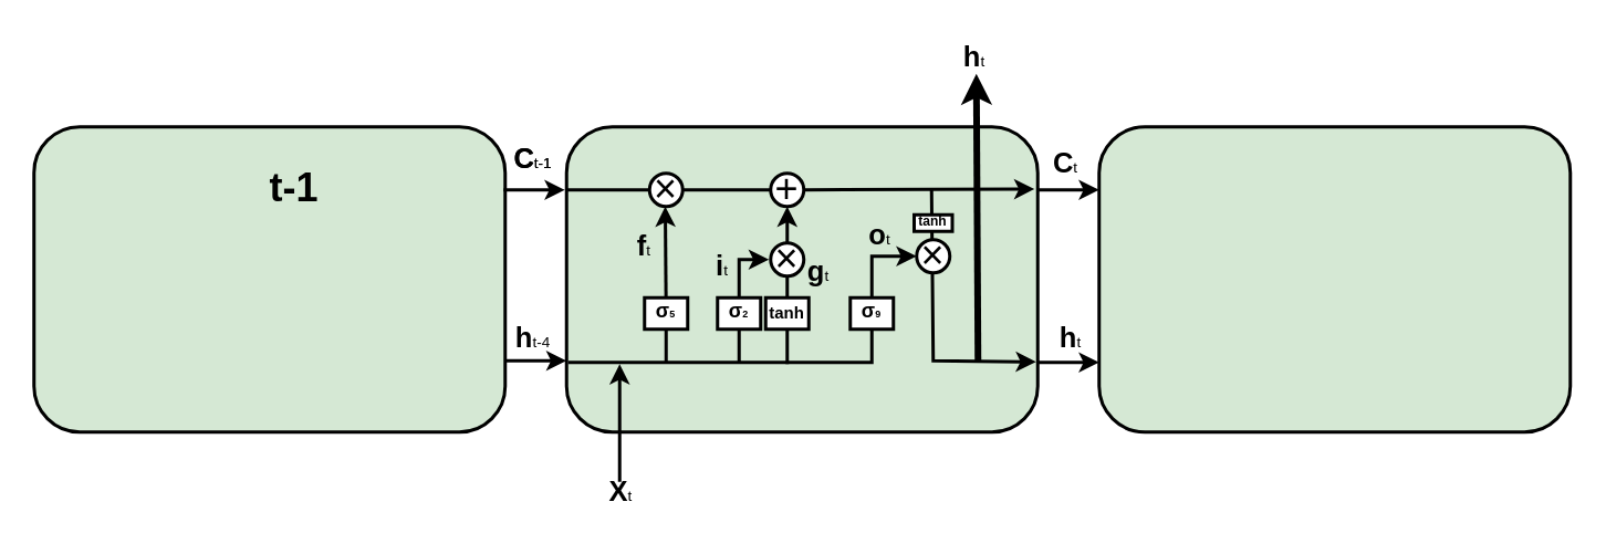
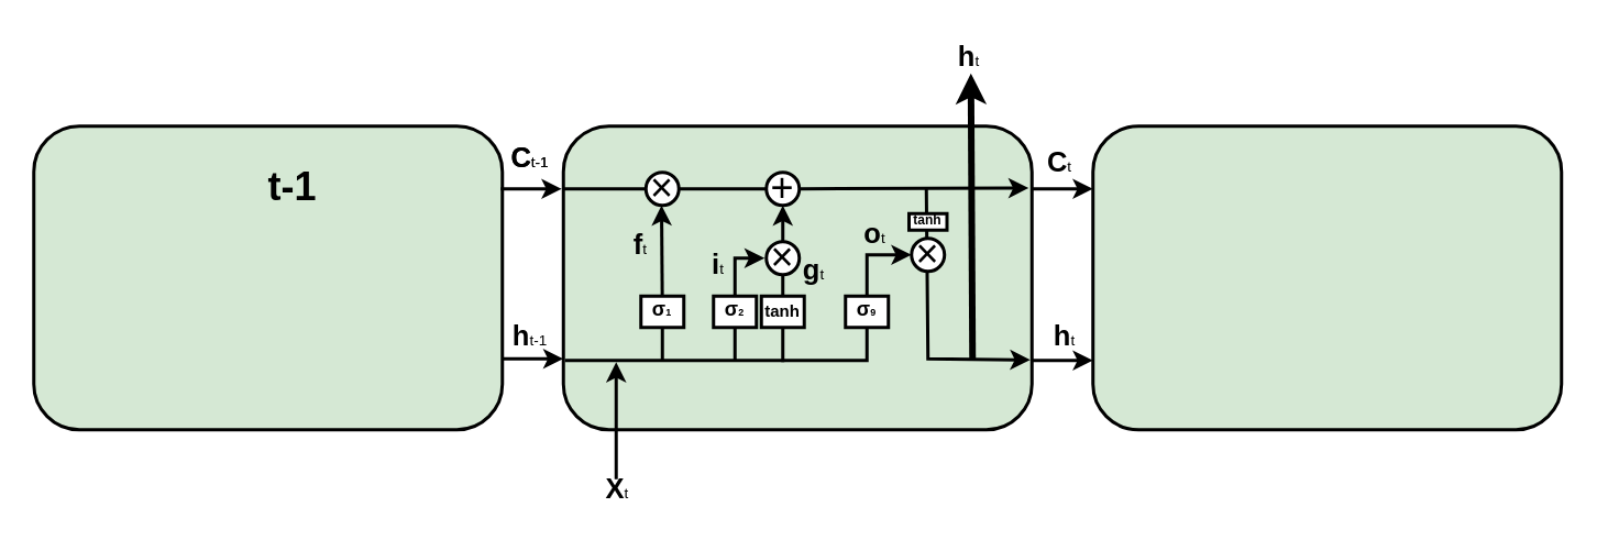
  <mxCell id="0" />
  <mxCell id="1" parent="0" />
  <mxCell id="2" value="" style="rounded=1;whiteSpace=wrap;html=1;hachureGap=4;fillColor=#d5e8d4;strokeColor=#000000;strokeWidth=2;" parent="1" vertex="1"><mxGeometry x="341" y="76" width="284" height="184" as="geometry" /></mxCell>
  <mxCell id="3" value="" style="rounded=1;whiteSpace=wrap;html=1;hachureGap=4;fillColor=#d5e8d4;strokeColor=#000000;strokeWidth=2;" parent="1" vertex="1"><mxGeometry x="20" y="76" width="284" height="184" as="geometry" /></mxCell>
  <mxCell id="4" value="" style="rounded=1;whiteSpace=wrap;html=1;hachureGap=4;fillColor=#d5e8d4;strokeColor=#000000;strokeWidth=2;" parent="1" vertex="1"><mxGeometry x="662" y="76" width="284" height="184" as="geometry" /></mxCell>
  <mxCell id="5" value="" style="endArrow=classic;html=1;rounded=0;strokeWidth=2;" parent="1" edge="1"><mxGeometry width="50" height="50" relative="1" as="geometry"><mxPoint x="303" y="114" as="sourcePoint" /><mxPoint x="340" y="114" as="targetPoint" /></mxGeometry></mxCell>
  <mxCell id="6" value="" style="endArrow=classic;html=1;rounded=0;strokeWidth=2;entryX=0.743;entryY=0.967;entryDx=0;entryDy=0;entryPerimeter=0;" parent="1" target="13" edge="1"><mxGeometry width="50" height="50" relative="1" as="geometry"><mxPoint x="625" y="218" as="sourcePoint" /><mxPoint x="662" y="217" as="targetPoint" /></mxGeometry></mxCell>
  <mxCell id="7" value="&lt;b&gt;C&lt;/b&gt;&lt;font style=&quot;font-size: 9px&quot;&gt;t-1&lt;/font&gt;" style="text;html=1;strokeColor=none;fillColor=none;align=center;verticalAlign=middle;whiteSpace=wrap;rounded=0;fontSize=17;" parent="1" vertex="1"><mxGeometry x="286" y="81" width="70" height="30" as="geometry" /></mxCell>
  <mxCell id="8" value="" style="endArrow=classic;html=1;rounded=0;strokeWidth=2;" parent="1" edge="1"><mxGeometry width="50" height="50" relative="1" as="geometry"><mxPoint x="304" y="217" as="sourcePoint" /><mxPoint x="341" y="217" as="targetPoint" /></mxGeometry></mxCell>
- <mxCell id="9" value="&lt;b&gt;h&lt;/b&gt;&lt;font style=&quot;font-size: 9px&quot;&gt;t-4&lt;/font&gt;" style="text;html=1;strokeColor=none;fillColor=none;align=center;verticalAlign=middle;whiteSpace=wrap;rounded=0;fontSize=17;" parent="1" vertex="1"><mxGeometry x="286" y="189" width="70" height="30" as="geometry" /></mxCell>
+ <mxCell id="9" value="&lt;b&gt;h&lt;/b&gt;&lt;font style=&quot;font-size: 9px&quot;&gt;t-1&lt;/font&gt;" style="text;html=1;strokeColor=none;fillColor=none;align=center;verticalAlign=middle;whiteSpace=wrap;rounded=0;fontSize=17;" parent="1" vertex="1"><mxGeometry x="286" y="189" width="70" height="30" as="geometry" /></mxCell>
  <mxCell id="10" value="&lt;b&gt;C&lt;/b&gt;&lt;font style=&quot;font-size: 9px&quot;&gt;t&lt;/font&gt;" style="text;html=1;strokeColor=none;fillColor=none;align=center;verticalAlign=middle;whiteSpace=wrap;rounded=0;fontSize=17;" parent="1" vertex="1"><mxGeometry x="607" y="84" width="70" height="30" as="geometry" /></mxCell>
  <mxCell id="11" value="&lt;b&gt;C&lt;/b&gt;&lt;font style=&quot;font-size: 9px&quot;&gt;t-1&lt;/font&gt;" style="text;html=1;strokeColor=none;fillColor=none;align=center;verticalAlign=middle;whiteSpace=wrap;rounded=0;fontSize=17;" parent="1" vertex="1"><mxGeometry x="286" y="81" width="70" height="30" as="geometry" /></mxCell>
  <mxCell id="12" value="" style="endArrow=classic;html=1;rounded=0;strokeWidth=2;" parent="1" edge="1"><mxGeometry width="50" height="50" relative="1" as="geometry"><mxPoint x="625" y="114" as="sourcePoint" /><mxPoint x="662" y="114" as="targetPoint" /></mxGeometry></mxCell>
  <mxCell id="13" value="&lt;b&gt;h&lt;/b&gt;&lt;font style=&quot;font-size: 9px&quot;&gt;t&lt;/font&gt;" style="text;html=1;strokeColor=none;fillColor=none;align=center;verticalAlign=middle;whiteSpace=wrap;rounded=0;fontSize=17;" parent="1" vertex="1"><mxGeometry x="610" y="189" width="70" height="30" as="geometry" /></mxCell>
  <mxCell id="14" value="&lt;font size=&quot;1&quot;&gt;&lt;b style=&quot;font-size: 24px&quot;&gt;t-1&lt;/b&gt;&lt;/font&gt;" style="text;html=1;strokeColor=none;fillColor=none;align=center;verticalAlign=middle;whiteSpace=wrap;rounded=0;fontSize=9;" parent="1" vertex="1"><mxGeometry x="147" y="98" width="60" height="30" as="geometry" /></mxCell>
  <mxCell id="15" value="" style="endArrow=classic;html=1;rounded=0;fontSize=24;strokeWidth=2;startArrow=none;" parent="1" source="19" edge="1"><mxGeometry width="50" height="50" relative="1" as="geometry"><mxPoint x="343" y="113.5" as="sourcePoint" /><mxPoint x="623" y="113.5" as="targetPoint" /></mxGeometry></mxCell>
  <mxCell id="16" value="" style="endArrow=classic;html=1;rounded=0;fontSize=24;strokeWidth=2;startArrow=none;" parent="1" source="17" edge="1"><mxGeometry width="50" height="50" relative="1" as="geometry"><mxPoint x="401" y="216" as="sourcePoint" /><mxPoint x="400.5" y="124" as="targetPoint" /></mxGeometry></mxCell>
  <mxCell id="17" value="" style="rounded=0;whiteSpace=wrap;html=1;fontSize=24;strokeColor=#000000;strokeWidth=2;" parent="1" vertex="1"><mxGeometry x="388" y="179" width="26" height="19" as="geometry" /></mxCell>
  <mxCell id="18" value="" style="endArrow=none;html=1;rounded=0;fontSize=24;strokeWidth=2;" parent="1" target="17" edge="1"><mxGeometry width="50" height="50" relative="1" as="geometry"><mxPoint x="401" y="218" as="sourcePoint" /><mxPoint x="400.5" y="124" as="targetPoint" /></mxGeometry></mxCell>
  <mxCell id="19" value="" style="ellipse;whiteSpace=wrap;html=1;aspect=fixed;fontSize=24;strokeColor=#000000;strokeWidth=2;" parent="1" vertex="1"><mxGeometry x="464" y="104" width="20" height="20" as="geometry" /></mxCell>
  <mxCell id="20" value="" style="endArrow=none;html=1;rounded=0;fontSize=24;strokeWidth=2;" parent="1" target="19" edge="1"><mxGeometry width="50" height="50" relative="1" as="geometry"><mxPoint x="341" y="114" as="sourcePoint" /><mxPoint x="623" y="113.5" as="targetPoint" /></mxGeometry></mxCell>
  <mxCell id="21" value="" style="endArrow=classic;html=1;rounded=0;fontSize=24;strokeWidth=2;entryX=0;entryY=0.5;entryDx=0;entryDy=0;" parent="1" edge="1"><mxGeometry width="50" height="50" relative="1" as="geometry"><mxPoint x="445" y="218" as="sourcePoint" /><mxPoint x="463" y="156" as="targetPoint" /><Array as="points"><mxPoint x="445" y="156" /></Array></mxGeometry></mxCell>
  <mxCell id="22" value="" style="ellipse;whiteSpace=wrap;html=1;aspect=fixed;fontSize=24;strokeColor=#000000;strokeWidth=2;" parent="1" vertex="1"><mxGeometry x="391" y="104" width="20" height="20" as="geometry" /></mxCell>
  <mxCell id="23" value="" style="endArrow=classic;html=1;rounded=0;fontSize=24;strokeWidth=2;entryX=0;entryY=0.5;entryDx=0;entryDy=0;" parent="1" target="34" edge="1"><mxGeometry width="50" height="50" relative="1" as="geometry"><mxPoint x="342" y="218" as="sourcePoint" /><mxPoint x="444" y="201" as="targetPoint" /><Array as="points"><mxPoint x="525" y="218" /><mxPoint x="525" y="154" /></Array></mxGeometry></mxCell>
  <mxCell id="24" value="" style="endArrow=classic;html=1;rounded=0;fontSize=24;strokeWidth=2;entryX=0.2;entryY=0.956;entryDx=0;entryDy=0;entryPerimeter=0;" parent="1" target="13" edge="1"><mxGeometry width="50" height="50" relative="1" as="geometry"><mxPoint x="561" y="114" as="sourcePoint" /><mxPoint x="609" y="194" as="targetPoint" /><Array as="points"><mxPoint x="562" y="217" /></Array></mxGeometry></mxCell>
  <mxCell id="25" value="" style="endArrow=classic;html=1;rounded=0;fontSize=24;strokeWidth=4;strokeColor=#000000;" parent="1" edge="1"><mxGeometry width="50" height="50" relative="1" as="geometry"><mxPoint x="589" y="217" as="sourcePoint" /><mxPoint x="588" y="44" as="targetPoint" /></mxGeometry></mxCell>
  <mxCell id="26" value="&lt;b&gt;h&lt;/b&gt;&lt;font style=&quot;font-size: 9px&quot;&gt;t&lt;/font&gt;" style="text;html=1;strokeColor=none;fillColor=none;align=center;verticalAlign=middle;whiteSpace=wrap;rounded=0;fontSize=17;" parent="1" vertex="1"><mxGeometry x="552" y="20" width="70" height="30" as="geometry" /></mxCell>
  <mxCell id="27" value="" style="endArrow=classic;html=1;rounded=0;fontSize=24;strokeColor=#000000;strokeWidth=2;" parent="1" edge="1"><mxGeometry width="50" height="50" relative="1" as="geometry"><mxPoint x="373" y="290" as="sourcePoint" /><mxPoint x="373" y="219" as="targetPoint" /></mxGeometry></mxCell>
  <mxCell id="28" value="" style="rounded=0;whiteSpace=wrap;html=1;fontSize=24;strokeColor=#000000;strokeWidth=2;" parent="1" vertex="1"><mxGeometry x="432" y="179" width="26" height="19" as="geometry" /></mxCell>
  <mxCell id="29" value="" style="endArrow=classic;html=1;rounded=0;fontSize=24;strokeWidth=2;entryX=0.5;entryY=1;entryDx=0;entryDy=0;" parent="1" target="19" edge="1"><mxGeometry width="50" height="50" relative="1" as="geometry"><mxPoint x="474" y="219" as="sourcePoint" /><mxPoint x="504" y="129" as="targetPoint" /></mxGeometry></mxCell>
  <mxCell id="30" value="" style="ellipse;whiteSpace=wrap;html=1;aspect=fixed;fontSize=24;strokeColor=#000000;strokeWidth=2;" parent="1" vertex="1"><mxGeometry x="464" y="146" width="20" height="20" as="geometry" /></mxCell>
  <mxCell id="31" value="" style="rounded=0;whiteSpace=wrap;html=1;fontSize=24;strokeColor=#000000;strokeWidth=2;" parent="1" vertex="1"><mxGeometry x="461" y="179" width="26" height="19" as="geometry" /></mxCell>
  <mxCell id="32" value="" style="rounded=0;whiteSpace=wrap;html=1;fontSize=24;strokeColor=#000000;strokeWidth=2;" parent="1" vertex="1"><mxGeometry x="512" y="179" width="26" height="19" as="geometry" /></mxCell>
  <mxCell id="33" value="" style="rounded=0;whiteSpace=wrap;html=1;fontSize=24;strokeColor=#000000;strokeWidth=2;" parent="1" vertex="1"><mxGeometry x="550.5" y="129" width="23" height="10" as="geometry" /></mxCell>
  <mxCell id="34" value="" style="ellipse;whiteSpace=wrap;html=1;aspect=fixed;fontSize=24;strokeColor=#000000;strokeWidth=2;" parent="1" vertex="1"><mxGeometry x="552" y="144" width="20" height="20" as="geometry" /></mxCell>
  <mxCell id="35" value="×" style="text;html=1;strokeColor=none;fillColor=none;align=center;verticalAlign=middle;whiteSpace=wrap;rounded=0;fontSize=24;" parent="1" vertex="1"><mxGeometry x="371" y="99" width="60" height="30" as="geometry" /></mxCell>
  <mxCell id="36" value="+" style="text;html=1;strokeColor=none;fillColor=none;align=center;verticalAlign=middle;whiteSpace=wrap;rounded=0;fontSize=24;" parent="1" vertex="1"><mxGeometry x="444" y="99" width="60" height="30" as="geometry" /></mxCell>
  <mxCell id="37" value="×" style="text;html=1;strokeColor=none;fillColor=none;align=center;verticalAlign=middle;whiteSpace=wrap;rounded=0;fontSize=24;" parent="1" vertex="1"><mxGeometry x="532" y="139" width="60" height="30" as="geometry" /></mxCell>
  <mxCell id="38" value="×" style="text;html=1;strokeColor=none;fillColor=none;align=center;verticalAlign=middle;whiteSpace=wrap;rounded=0;fontSize=24;" parent="1" vertex="1"><mxGeometry x="444" y="141" width="60" height="30" as="geometry" /></mxCell>
  <mxCell id="39" value="&lt;b&gt;&lt;font style=&quot;font-size: 8px&quot;&gt;tanh&lt;/font&gt;&lt;/b&gt;" style="text;html=1;strokeColor=none;fillColor=none;align=center;verticalAlign=middle;whiteSpace=wrap;rounded=0;fontSize=24;" parent="1" vertex="1"><mxGeometry x="532" y="113" width="60" height="30" as="geometry" /></mxCell>
  <mxCell id="40" value="&lt;font style=&quot;font-size: 10px&quot;&gt;&lt;b&gt;tanh&lt;/b&gt;&lt;/font&gt;" style="text;html=1;strokeColor=none;fillColor=none;align=center;verticalAlign=middle;whiteSpace=wrap;rounded=0;fontSize=8;" parent="1" vertex="1"><mxGeometry x="444" y="174" width="60" height="28" as="geometry" /></mxCell>
- <mxCell id="41" value="&lt;font style=&quot;font-size: 12px&quot;&gt;&lt;b&gt;σ&lt;font style=&quot;font-size: 6px&quot;&gt;5&lt;/font&gt;&lt;/b&gt;&lt;/font&gt;" style="text;html=1;strokeColor=none;fillColor=none;align=center;verticalAlign=middle;whiteSpace=wrap;rounded=0;fontSize=10;" parent="1" vertex="1"><mxGeometry x="371" y="172" width="60" height="30" as="geometry" /></mxCell>
+ <mxCell id="41" value="&lt;font style=&quot;font-size: 12px&quot;&gt;&lt;b&gt;σ&lt;font style=&quot;font-size: 6px&quot;&gt;1&lt;/font&gt;&lt;/b&gt;&lt;/font&gt;" style="text;html=1;strokeColor=none;fillColor=none;align=center;verticalAlign=middle;whiteSpace=wrap;rounded=0;fontSize=10;" parent="1" vertex="1"><mxGeometry x="371" y="172" width="60" height="30" as="geometry" /></mxCell>
  <mxCell id="42" value="&lt;font style=&quot;font-size: 12px&quot;&gt;&lt;b&gt;σ&lt;font style=&quot;font-size: 6px&quot;&gt;2&lt;/font&gt;&lt;/b&gt;&lt;/font&gt;" style="text;html=1;strokeColor=none;fillColor=none;align=center;verticalAlign=middle;whiteSpace=wrap;rounded=0;fontSize=10;" parent="1" vertex="1"><mxGeometry x="415" y="172" width="60" height="30" as="geometry" /></mxCell>
  <mxCell id="43" value="&lt;font style=&quot;font-size: 12px&quot;&gt;&lt;b&gt;σ&lt;font style=&quot;font-size: 6px&quot;&gt;9&lt;/font&gt;&lt;/b&gt;&lt;/font&gt;" style="text;html=1;strokeColor=none;fillColor=none;align=center;verticalAlign=middle;whiteSpace=wrap;rounded=0;fontSize=10;" parent="1" vertex="1"><mxGeometry x="495" y="172" width="60" height="30" as="geometry" /></mxCell>
  <mxCell id="44" value="&lt;b&gt;X&lt;/b&gt;&lt;font style=&quot;font-size: 9px&quot;&gt;t&lt;/font&gt;" style="text;html=1;strokeColor=none;fillColor=none;align=center;verticalAlign=middle;whiteSpace=wrap;rounded=0;fontSize=17;" parent="1" vertex="1"><mxGeometry x="339" y="282" width="70" height="30" as="geometry" /></mxCell>
  <mxCell id="45" value="&lt;b&gt;i&lt;/b&gt;&lt;font style=&quot;font-size: 9px&quot;&gt;t&lt;/font&gt;" style="text;html=1;strokeColor=none;fillColor=none;align=center;verticalAlign=middle;whiteSpace=wrap;rounded=0;fontSize=17;" vertex="1" parent="1"><mxGeometry x="400" y="146" width="70" height="30" as="geometry" /></mxCell>
  <mxCell id="46" value="&lt;b&gt;f&lt;/b&gt;&lt;font style=&quot;font-size: 9px&quot;&gt;t&lt;/font&gt;" style="text;html=1;strokeColor=none;fillColor=none;align=center;verticalAlign=middle;whiteSpace=wrap;rounded=0;fontSize=17;" vertex="1" parent="1"><mxGeometry x="353" y="134" width="70" height="30" as="geometry" /></mxCell>
  <mxCell id="47" value="&lt;b&gt;o&lt;/b&gt;&lt;font style=&quot;font-size: 9px&quot;&gt;t&lt;/font&gt;" style="text;html=1;strokeColor=none;fillColor=none;align=center;verticalAlign=middle;whiteSpace=wrap;rounded=0;fontSize=17;" vertex="1" parent="1"><mxGeometry x="495" y="127" width="70" height="30" as="geometry" /></mxCell>
  <mxCell id="48" value="&lt;b&gt;g&lt;/b&gt;&lt;font style=&quot;font-size: 9px&quot;&gt;t&lt;/font&gt;" style="text;html=1;strokeColor=none;fillColor=none;align=center;verticalAlign=middle;whiteSpace=wrap;rounded=0;fontSize=17;" vertex="1" parent="1"><mxGeometry x="458" y="149" width="70" height="30" as="geometry" /></mxCell>
